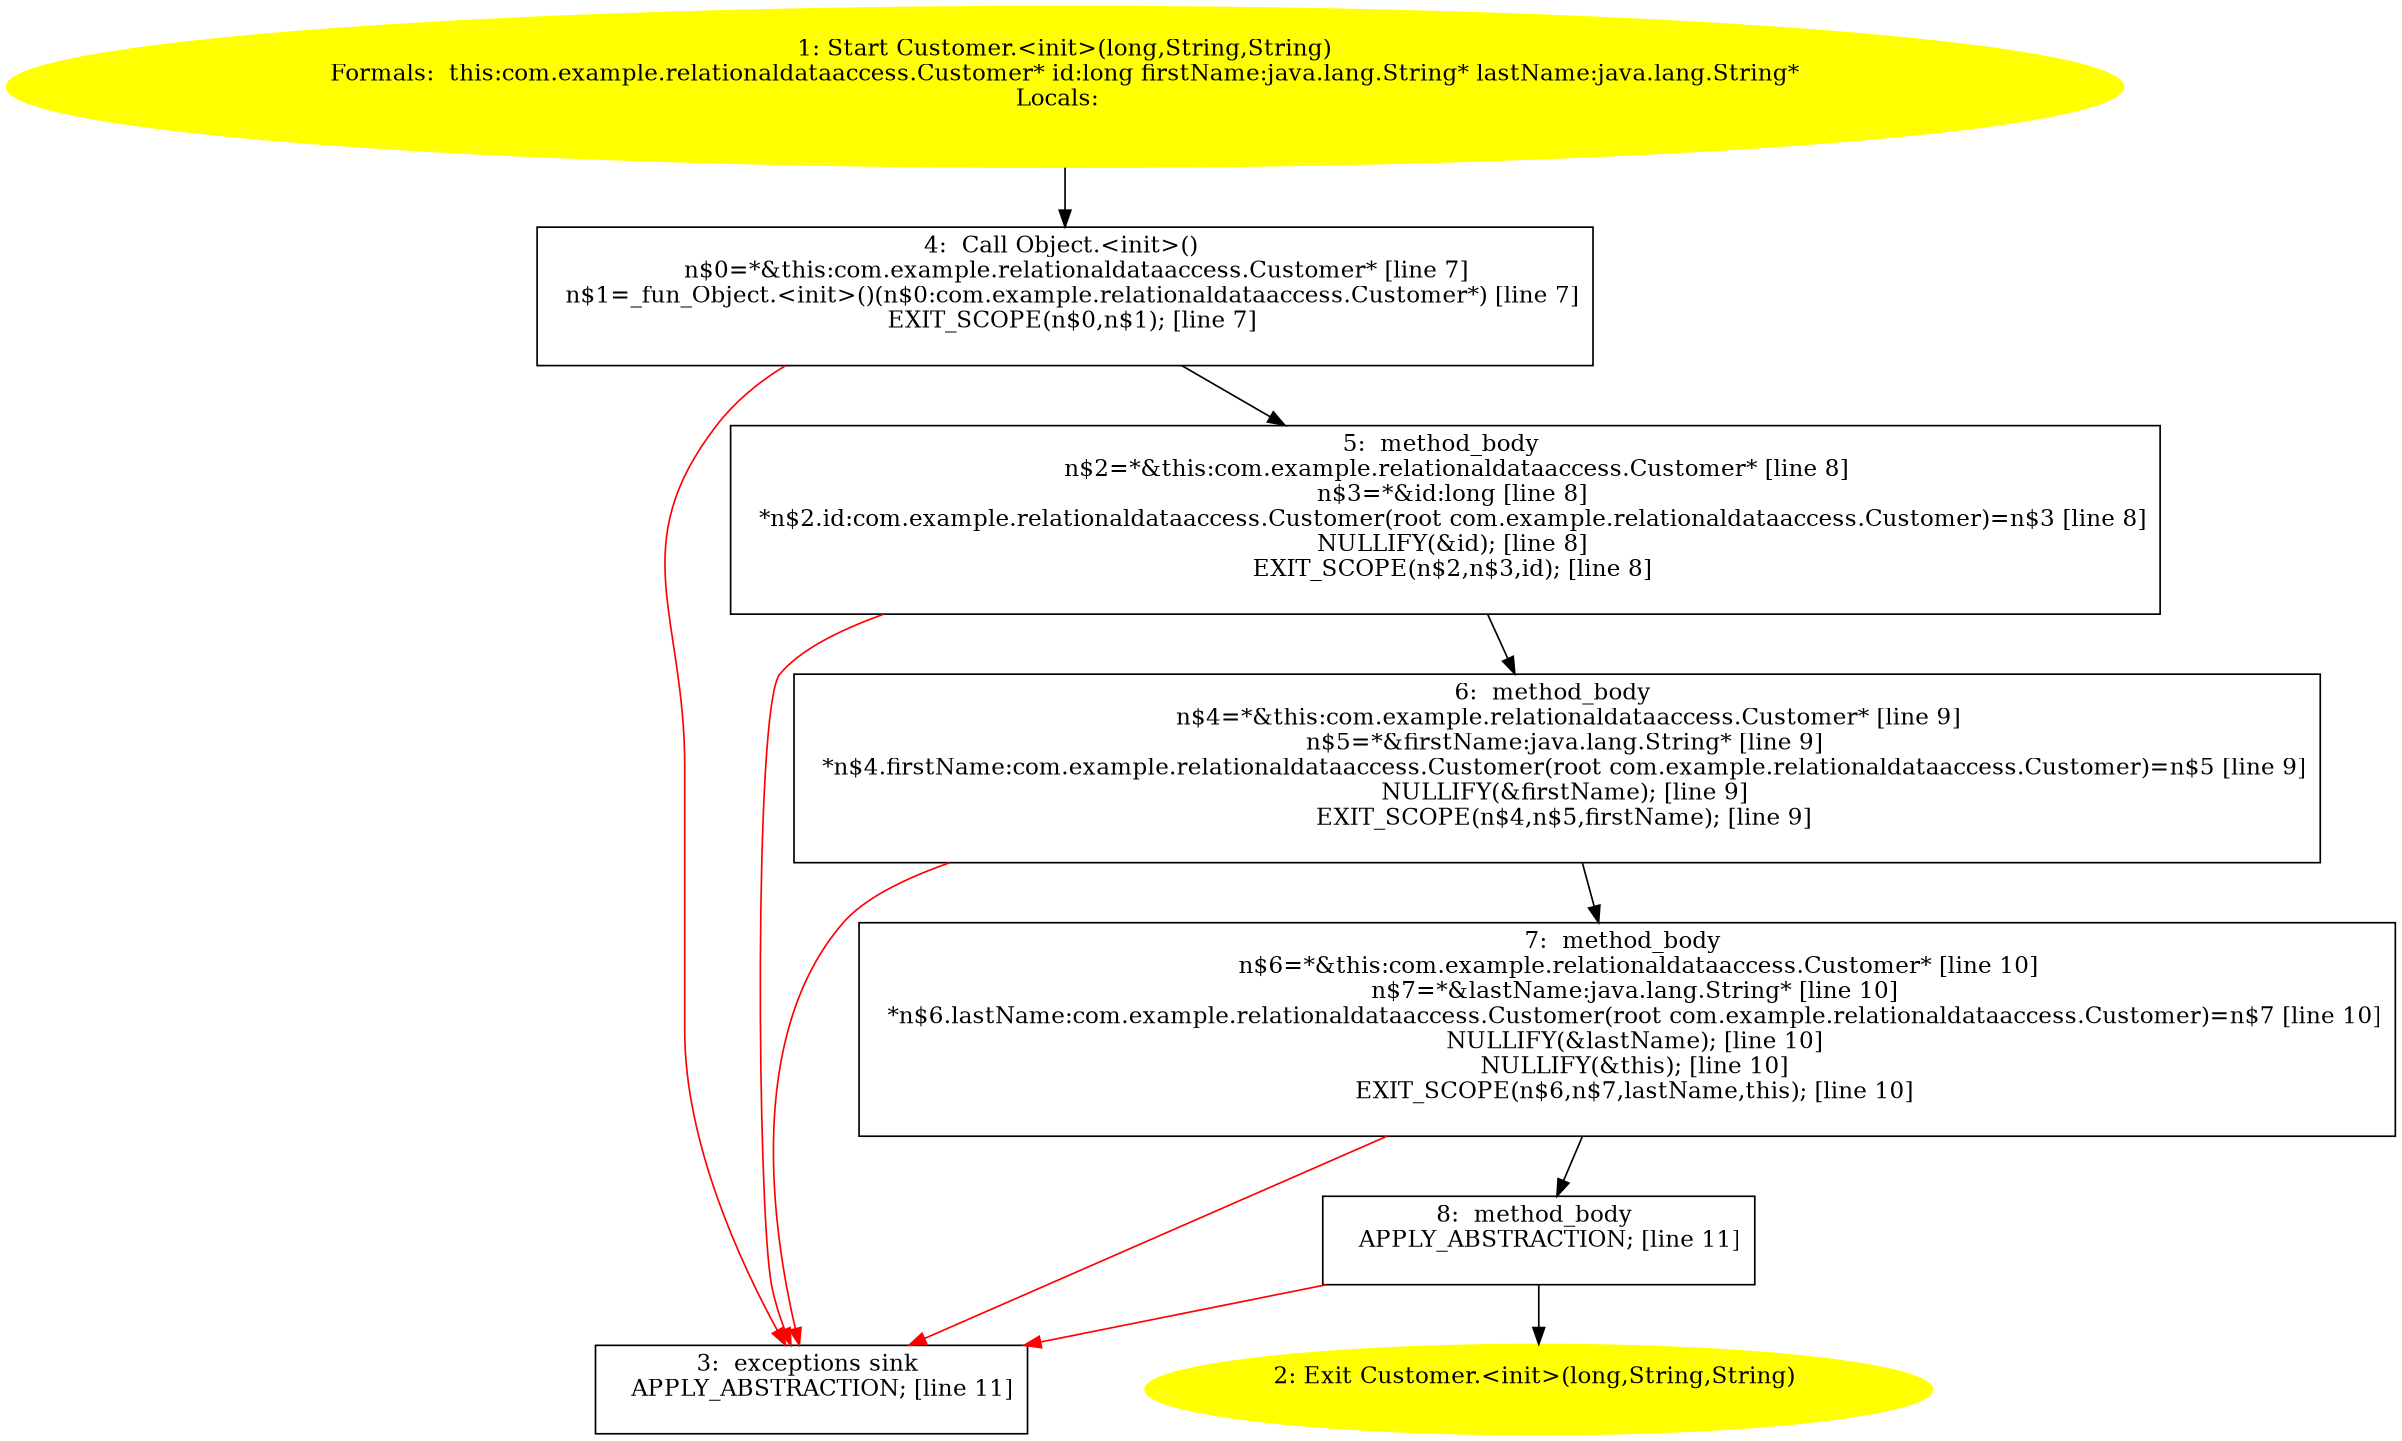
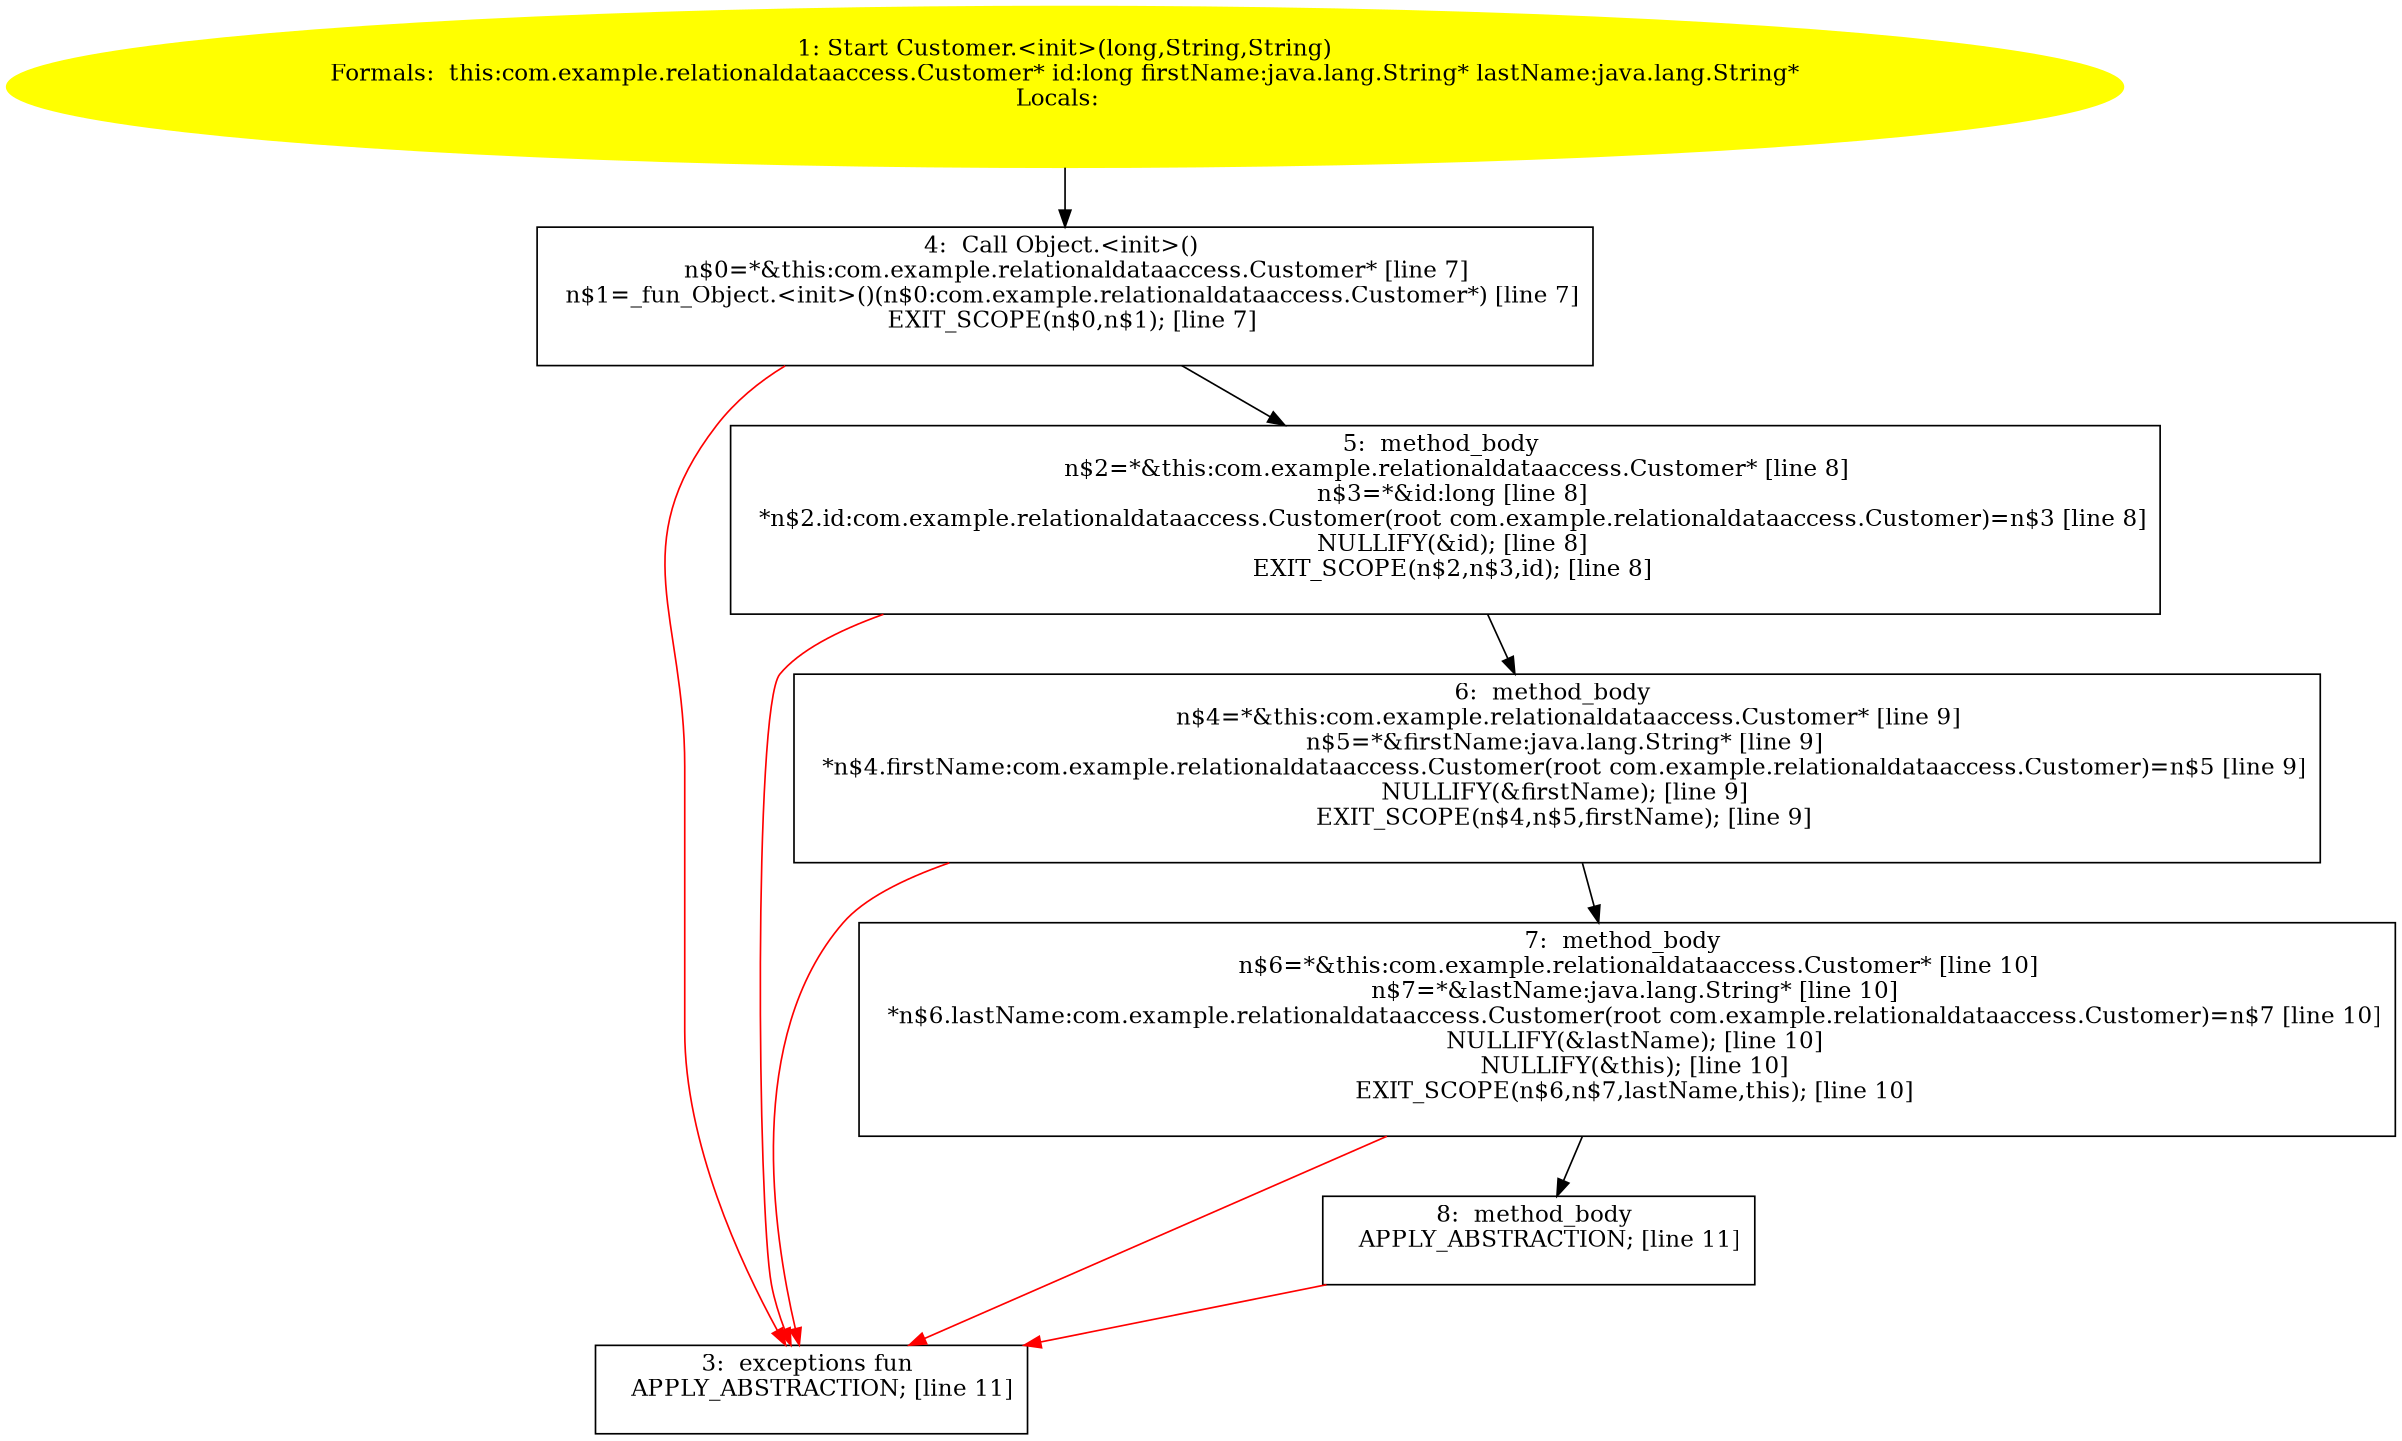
  digraph {
    node [shape=box]
    n1 [color=yellow label="1: Start Customer.<init>(long,String,String)\nFormals:  this:com.example.relationaldataaccess.Customer* id:long firstName:java.lang.String* lastName:java.lang.String*\nLocals:  \n  " style=filled shape=""]
    n2 [label="4:  Call Object.<init>() \n   n$0=*&this:com.example.relationaldataaccess.Customer* [line 7]\n  n$1=_fun_Object.<init>()(n$0:com.example.relationaldataaccess.Customer*) [line 7]\n  EXIT_SCOPE(n$0,n$1); [line 7]\n "]
-   n3 [label="3:  exceptions sink \n   APPLY_ABSTRACTION; [line 11]\n "]
+   n3 [label="3:  exceptions fun \n   APPLY_ABSTRACTION; [line 11]\n "]
    n4 [label="5:  method_body \n   n$2=*&this:com.example.relationaldataaccess.Customer* [line 8]\n  n$3=*&id:long [line 8]\n  *n$2.id:com.example.relationaldataaccess.Customer(root com.example.relationaldataaccess.Customer)=n$3 [line 8]\n  NULLIFY(&id); [line 8]\n  EXIT_SCOPE(n$2,n$3,id); [line 8]\n "]
    n5 [label="6:  method_body \n   n$4=*&this:com.example.relationaldataaccess.Customer* [line 9]\n  n$5=*&firstName:java.lang.String* [line 9]\n  *n$4.firstName:com.example.relationaldataaccess.Customer(root com.example.relationaldataaccess.Customer)=n$5 [line 9]\n  NULLIFY(&firstName); [line 9]\n  EXIT_SCOPE(n$4,n$5,firstName); [line 9]\n "]
-   n6 [color=yellow label="2: Exit Customer.<init>(long,String,String) \n  " style=filled shape=""]
    n7 [label="7:  method_body \n   n$6=*&this:com.example.relationaldataaccess.Customer* [line 10]\n  n$7=*&lastName:java.lang.String* [line 10]\n  *n$6.lastName:com.example.relationaldataaccess.Customer(root com.example.relationaldataaccess.Customer)=n$7 [line 10]\n  NULLIFY(&lastName); [line 10]\n  NULLIFY(&this); [line 10]\n  EXIT_SCOPE(n$6,n$7,lastName,this); [line 10]\n "]
    n8 [label="8:  method_body \n   APPLY_ABSTRACTION; [line 11]\n "]
    n1 -> n2
    n2 -> n3 [color=red]
    n2 -> n4
    n4 -> n3 [color=red]
    n4 -> n5
    n5 -> n3 [color=red]
    n5 -> n7
    n7 -> n3 [color=red]
    n7 -> n8
    n8 -> n3 [color=red]
-   n8 -> n6
  }
